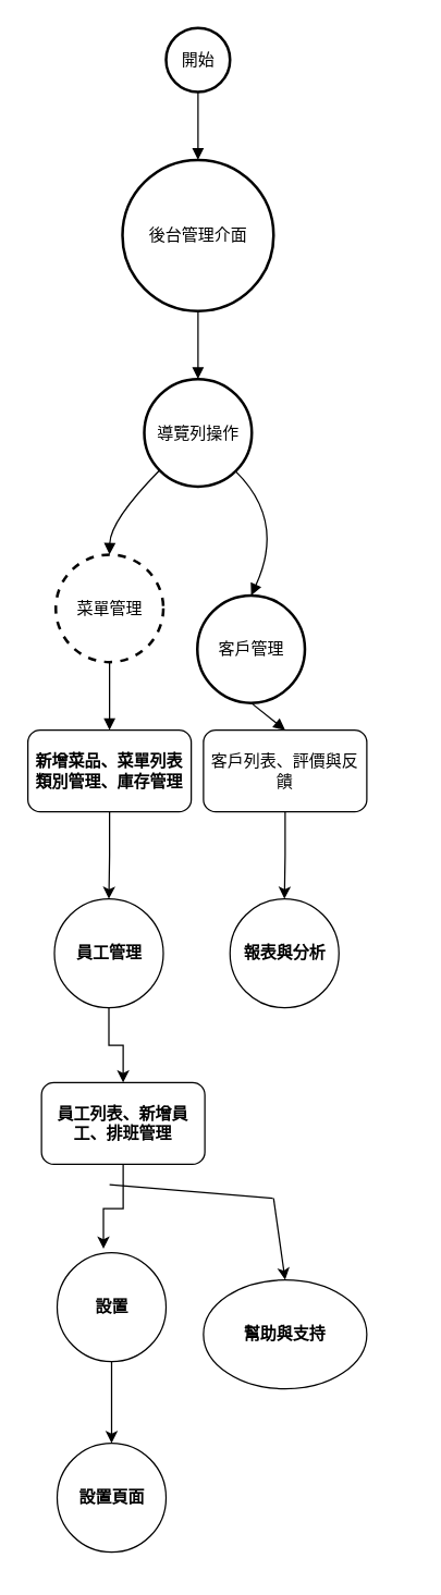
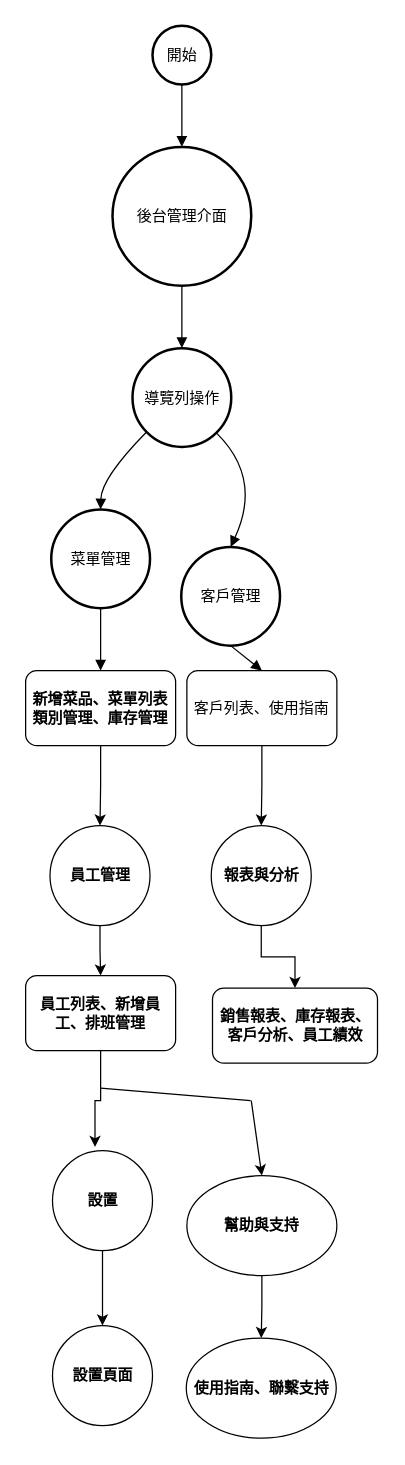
  <mxCell id="0" />
  <mxCell id="1" parent="0" />
  <mxCell id="2" value="開始" style="ellipse;aspect=fixed;strokeWidth=2;whiteSpace=wrap;" parent="1" vertex="1"><mxGeometry x="121.5" y="20" width="47" height="47" as="geometry" /></mxCell>
  <mxCell id="3" value="後台管理介面" style="ellipse;aspect=fixed;strokeWidth=2;whiteSpace=wrap;" parent="1" vertex="1"><mxGeometry x="89.5" y="117" width="111" height="111" as="geometry" /></mxCell>
  <mxCell id="4" value="導覽列操作" style="ellipse;aspect=fixed;strokeWidth=2;whiteSpace=wrap;" parent="1" vertex="1"><mxGeometry x="105.5" y="278" width="79" height="79" as="geometry" /></mxCell>
- <mxCell id="5" value="菜單管理" style="ellipse;aspect=fixed;strokeWidth=2;whiteSpace=wrap;dashed=1;" parent="1" vertex="1"><mxGeometry x="40.5" y="407" width="79" height="79" as="geometry" /></mxCell>
+ <mxCell id="5" value="菜單管理" style="ellipse;aspect=fixed;strokeWidth=2;whiteSpace=wrap;" parent="1" vertex="1"><mxGeometry x="40.5" y="407" width="79" height="79" as="geometry" /></mxCell>
  <mxCell id="6" value="客戶管理" style="ellipse;aspect=fixed;strokeWidth=2;whiteSpace=wrap;" parent="1" vertex="1"><mxGeometry x="144.5" y="437" width="79" height="79" as="geometry" /></mxCell>
  <mxCell id="7" value="" style="curved=1;startArrow=none;endArrow=block;exitX=0.49;exitY=1;entryX=0.5;entryY=0;" parent="1" source="2" target="3" edge="1"><mxGeometry relative="1" as="geometry"><Array as="points" /></mxGeometry></mxCell>
  <mxCell id="8" value="" style="curved=1;startArrow=none;endArrow=block;exitX=0.5;exitY=1;entryX=0.49;entryY=0;" parent="1" source="3" target="4" edge="1"><mxGeometry relative="1" as="geometry"><Array as="points" /></mxGeometry></mxCell>
  <mxCell id="9" value="" style="curved=1;startArrow=none;endArrow=block;exitX=-0.01;exitY=1;entryX=0.5;entryY=0;" parent="1" source="4" target="5" edge="1"><mxGeometry relative="1" as="geometry"><Array as="points"><mxPoint x="80.5" y="382" /></Array></mxGeometry></mxCell>
  <mxCell id="10" value="" style="curved=1;startArrow=none;endArrow=block;exitX=0.99;exitY=1;entryX=0.5;entryY=0;" parent="1" source="4" target="6" edge="1"><mxGeometry relative="1" as="geometry"><Array as="points"><mxPoint x="209.5" y="382" /></Array></mxGeometry></mxCell>
  <mxCell id="11" value="" style="curved=1;startArrow=none;endArrow=block;exitX=0.5;exitY=1;entryX=0.5;entryY=0;entryDx=0;entryDy=0;" parent="1" source="5" target="14" edge="1"><mxGeometry relative="1" as="geometry"><Array as="points" /><mxPoint x="80" y="536" as="targetPoint" /></mxGeometry></mxCell>
  <mxCell id="12" value="" style="curved=1;startArrow=none;endArrow=block;exitX=0.5;exitY=1;entryX=0.5;entryY=0;entryDx=0;entryDy=0;" parent="1" source="6" target="16" edge="1"><mxGeometry relative="1" as="geometry"><Array as="points" /><mxPoint x="209" y="536" as="targetPoint" /></mxGeometry></mxCell>
  <mxCell id="13" style="edgeStyle=orthogonalEdgeStyle;rounded=0;orthogonalLoop=1;jettySize=auto;html=1;entryX=0.5;entryY=0;entryDx=0;entryDy=0;" parent="1" source="14" target="19" edge="1"><mxGeometry relative="1" as="geometry" /></mxCell>
  <mxCell id="14" value="新增菜品、菜單列表&lt;div&gt;類別管理、庫存管理&lt;br&gt;&lt;/div&gt;" style="rounded=1;whiteSpace=wrap;html=1;fontStyle=1" parent="1" vertex="1"><mxGeometry x="20" y="536" width="120" height="60" as="geometry" /></mxCell>
  <mxCell id="15" value="" style="edgeStyle=orthogonalEdgeStyle;rounded=0;orthogonalLoop=1;jettySize=auto;html=1;" parent="1" source="16" target="21" edge="1"><mxGeometry relative="1" as="geometry" /></mxCell>
- <mxCell id="16" value="客戶列表、評價與反饋" style="rounded=1;whiteSpace=wrap;html=1;" parent="1" vertex="1"><mxGeometry x="149" y="536" width="120" height="60" as="geometry" /></mxCell>
+ <mxCell id="16" value="客戶列表、使用指南" style="rounded=1;whiteSpace=wrap;html=1;" parent="1" vertex="1"><mxGeometry x="149" y="536" width="120" height="60" as="geometry" /></mxCell>
  <mxCell id="17" value="" style="shape=waypoint;sketch=0;size=6;pointerEvents=1;points=[];fillColor=default;resizable=0;rotatable=0;perimeter=centerPerimeter;snapToPoint=1;rounded=1;fontStyle=1;" parent="1" vertex="1"><mxGeometry x="70" y="660" width="20" height="20" as="geometry" /></mxCell>
  <mxCell id="18" style="edgeStyle=orthogonalEdgeStyle;rounded=0;orthogonalLoop=1;jettySize=auto;html=1;exitX=0.5;exitY=1;exitDx=0;exitDy=0;entryX=0.5;entryY=0;entryDx=0;entryDy=0;" parent="1" source="19" target="22" edge="1"><mxGeometry relative="1" as="geometry" /></mxCell>
  <mxCell id="19" value="員工管理" style="ellipse;whiteSpace=wrap;html=1;aspect=fixed;fontStyle=1" parent="1" vertex="1"><mxGeometry x="39.5" y="660" width="80" height="80" as="geometry" /></mxCell>
+ <mxCell id="20" style="edgeStyle=orthogonalEdgeStyle;rounded=0;orthogonalLoop=1;jettySize=auto;html=1;exitX=0.5;exitY=1;exitDx=0;exitDy=0;entryX=0.5;entryY=0;entryDx=0;entryDy=0;" parent="1" source="21" target="23" edge="1"><mxGeometry relative="1" as="geometry" /></mxCell>
  <mxCell id="21" value="報表與分析" style="ellipse;whiteSpace=wrap;html=1;aspect=fixed;fontStyle=1" parent="1" vertex="1"><mxGeometry x="168.5" y="660" width="80" height="80" as="geometry" /></mxCell>
- <mxCell id="22" value="員工列表、新增員工、排班管理" style="rounded=1;whiteSpace=wrap;html=1;fontStyle=1" parent="1" vertex="1"><mxGeometry x="30" y="795" width="120" height="60" as="geometry" /></mxCell>
+ <mxCell id="22" value="員工列表、新增員工、排班管理" style="rounded=1;whiteSpace=wrap;html=1;fontStyle=1" parent="1" vertex="1"><mxGeometry x="20" y="780" width="120" height="60" as="geometry" /></mxCell>
+ <mxCell id="23" value="&lt;div&gt;銷售報表、庫存報表、&lt;span style=&quot;background-color: initial;&quot;&gt;客戶分析、員工績效&lt;/span&gt;&lt;/div&gt;" style="rounded=1;whiteSpace=wrap;html=1;fontStyle=1" parent="1" vertex="1"><mxGeometry x="169.5" y="790" width="132" height="60" as="geometry" /></mxCell>
  <mxCell id="24" style="edgeStyle=orthogonalEdgeStyle;rounded=0;orthogonalLoop=1;jettySize=auto;html=1;exitX=0.5;exitY=1;exitDx=0;exitDy=0;entryX=0.5;entryY=0;entryDx=0;entryDy=0;" parent="1" source="25" target="30" edge="1"><mxGeometry relative="1" as="geometry" /></mxCell>
  <mxCell id="25" value="設置" style="ellipse;whiteSpace=wrap;html=1;aspect=fixed;fontStyle=1" parent="1" vertex="1"><mxGeometry x="41.5" y="920" width="80" height="80" as="geometry" /></mxCell>
  <mxCell id="26" style="edgeStyle=orthogonalEdgeStyle;rounded=0;orthogonalLoop=1;jettySize=auto;html=1;exitX=0.5;exitY=1;exitDx=0;exitDy=0;entryX=0.425;entryY=-0.037;entryDx=0;entryDy=0;entryPerimeter=0;" parent="1" source="22" target="25" edge="1"><mxGeometry relative="1" as="geometry" /></mxCell>
  <mxCell id="27" value="" style="endArrow=classic;html=1;rounded=0;entryX=0.5;entryY=0;entryDx=0;entryDy=0;" parent="1" target="29" edge="1"><mxGeometry width="50" height="50" relative="1" as="geometry"><mxPoint x="200.5" y="880" as="sourcePoint" /><mxPoint x="200.5" y="940" as="targetPoint" /></mxGeometry></mxCell>
+ <mxCell id="28" style="edgeStyle=orthogonalEdgeStyle;rounded=0;orthogonalLoop=1;jettySize=auto;html=1;exitX=0.5;exitY=1;exitDx=0;exitDy=0;entryX=0.5;entryY=0;entryDx=0;entryDy=0;" parent="1" source="29" target="31" edge="1"><mxGeometry relative="1" as="geometry" /></mxCell>
  <mxCell id="29" value="幫助與支持" style="ellipse;whiteSpace=wrap;html=1;fontStyle=1" parent="1" vertex="1"><mxGeometry x="149" y="940" width="120" height="80" as="geometry" /></mxCell>
  <mxCell id="30" value="設置頁面" style="ellipse;whiteSpace=wrap;html=1;aspect=fixed;fontStyle=1" parent="1" vertex="1"><mxGeometry x="41.5" y="1060" width="80" height="80" as="geometry" /></mxCell>
+ <mxCell id="31" value="使用指南、聯繫支持" style="ellipse;whiteSpace=wrap;html=1;fontStyle=1" parent="1" vertex="1"><mxGeometry x="148.5" y="1070" width="120" height="80" as="geometry" /></mxCell>
  <mxCell id="32" value="" style="endArrow=none;html=1;rounded=0;" parent="1" edge="1"><mxGeometry width="50" height="50" relative="1" as="geometry"><mxPoint x="80" y="870" as="sourcePoint" /><mxPoint x="200" y="880" as="targetPoint" /></mxGeometry></mxCell>
